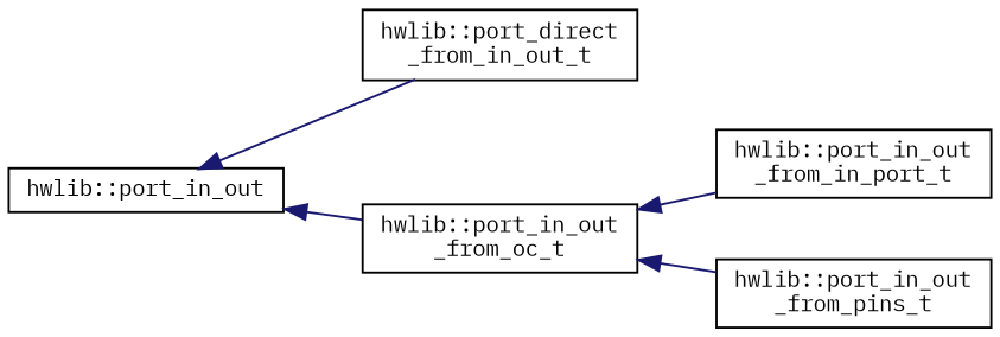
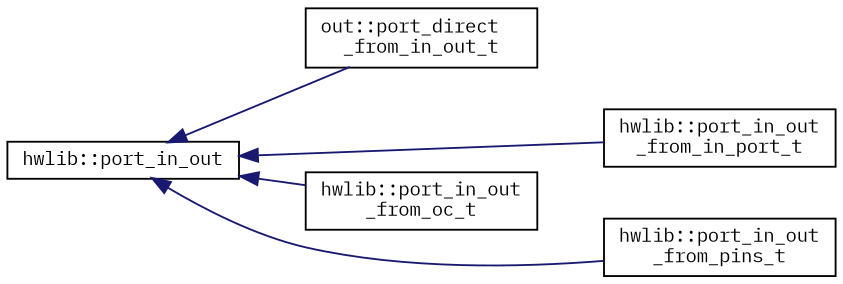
  digraph {
    fontname="IBM Plex Mono"
    rankdir=LR
    node [color=black fillcolor=white fontname="IBM Plex Mono" fontsize=10 shape=record style=filled]
    edge [color=midnightblue dir=back fontname="IBM Plex Mono" fontsize=10 labelfontname=Helvetica labelfontsize=10 style=solid]
    n1 [height=0.2 label="hwlib::port_in_out" width=0.4]
-   n2 [height=0.2 label="hwlib::port_direct\l_from_in_out_t" width=0.4]
+   n2 [height=0.2 label="out::port_direct\l_from_in_out_t" width=0.4]
    n3 [height=0.2 label="hwlib::port_in_out\l_from_in_port_t" width=0.4]
    n4 [height=0.2 label="hwlib::port_in_out\l_from_oc_t" width=0.4]
    n5 [height=0.2 label="hwlib::port_in_out\l_from_pins_t" width=0.4]
    n1 -> n2
-   n4 -> n3
+   n1 -> n3
    n1 -> n4
-   n4 -> n5
+   n1 -> n5
  }
